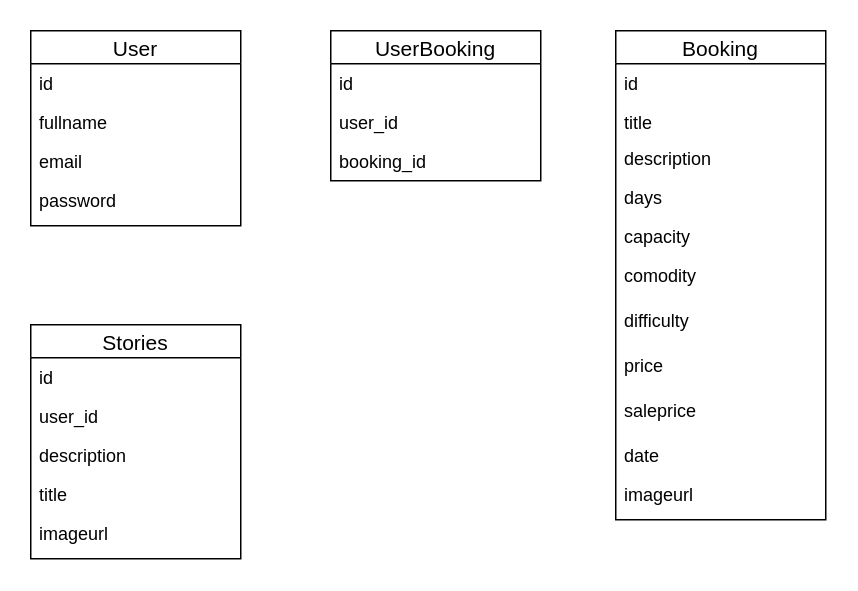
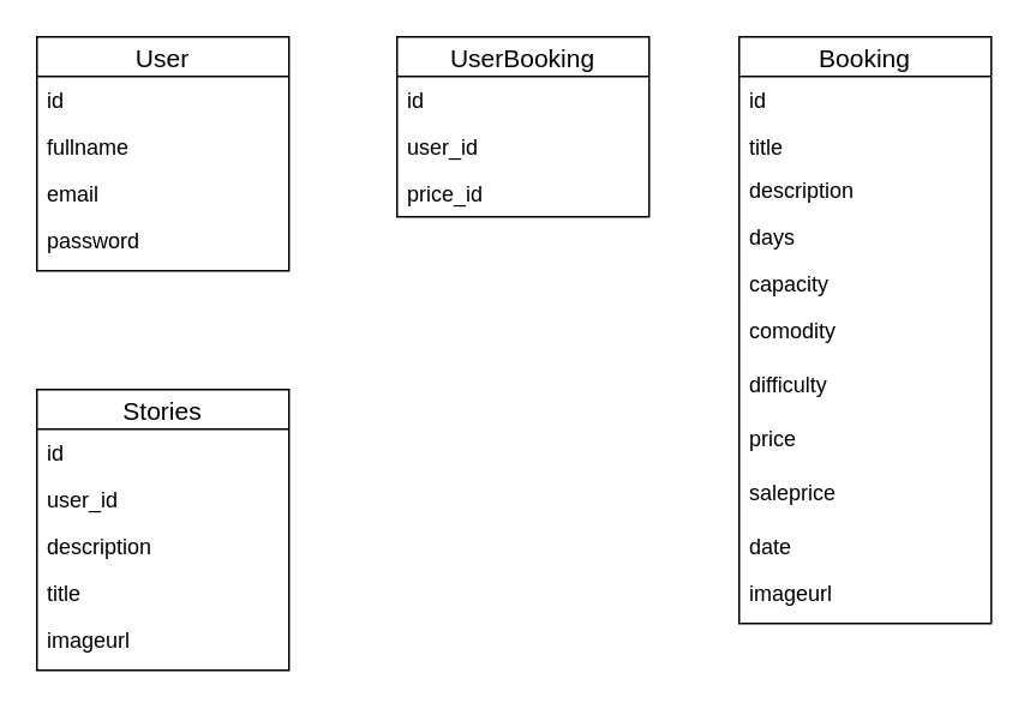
  <mxCell id="0" />
  <mxCell id="1" parent="0" />
  <mxCell id="2" value="Booking" style="swimlane;fontStyle=0;childLayout=stackLayout;horizontal=1;startSize=22;horizontalStack=0;resizeParent=1;resizeParentMax=0;resizeLast=0;collapsible=1;marginBottom=0;align=center;fontSize=14;" vertex="1" parent="1"><mxGeometry x="410" y="20" width="140" height="326" as="geometry" /></mxCell>
  <mxCell id="3" value="id" style="text;strokeColor=none;fillColor=none;spacingLeft=4;spacingRight=4;overflow=hidden;rotatable=0;points=[[0,0.5],[1,0.5]];portConstraint=eastwest;fontSize=12;" vertex="1" parent="2"><mxGeometry y="22" width="140" height="26" as="geometry" /></mxCell>
  <mxCell id="4" value="title" style="text;strokeColor=none;fillColor=none;spacingLeft=4;spacingRight=4;overflow=hidden;rotatable=0;points=[[0,0.5],[1,0.5]];portConstraint=eastwest;fontSize=12;" vertex="1" parent="2"><mxGeometry y="48" width="140" height="24" as="geometry" /></mxCell>
  <mxCell id="5" value="description" style="text;strokeColor=none;fillColor=none;spacingLeft=4;spacingRight=4;overflow=hidden;rotatable=0;points=[[0,0.5],[1,0.5]];portConstraint=eastwest;fontSize=12;" vertex="1" parent="2"><mxGeometry y="72" width="140" height="26" as="geometry" /></mxCell>
  <mxCell id="6" value="days" style="text;strokeColor=none;fillColor=none;spacingLeft=4;spacingRight=4;overflow=hidden;rotatable=0;points=[[0,0.5],[1,0.5]];portConstraint=eastwest;fontSize=12;" vertex="1" parent="2"><mxGeometry y="98" width="140" height="26" as="geometry" /></mxCell>
  <mxCell id="7" value="capacity" style="text;strokeColor=none;fillColor=none;spacingLeft=4;spacingRight=4;overflow=hidden;rotatable=0;points=[[0,0.5],[1,0.5]];portConstraint=eastwest;fontSize=12;" vertex="1" parent="2"><mxGeometry y="124" width="140" height="26" as="geometry" /></mxCell>
  <mxCell id="8" value="comodity" style="text;strokeColor=none;fillColor=none;spacingLeft=4;spacingRight=4;overflow=hidden;rotatable=0;points=[[0,0.5],[1,0.5]];portConstraint=eastwest;fontSize=12;" vertex="1" parent="2"><mxGeometry y="150" width="140" height="30" as="geometry" /></mxCell>
  <mxCell id="9" value="difficulty" style="text;strokeColor=none;fillColor=none;spacingLeft=4;spacingRight=4;overflow=hidden;rotatable=0;points=[[0,0.5],[1,0.5]];portConstraint=eastwest;fontSize=12;" vertex="1" parent="2"><mxGeometry y="180" width="140" height="30" as="geometry" /></mxCell>
  <mxCell id="10" value="price" style="text;strokeColor=none;fillColor=none;spacingLeft=4;spacingRight=4;overflow=hidden;rotatable=0;points=[[0,0.5],[1,0.5]];portConstraint=eastwest;fontSize=12;" vertex="1" parent="2"><mxGeometry y="210" width="140" height="30" as="geometry" /></mxCell>
  <mxCell id="11" value="saleprice" style="text;strokeColor=none;fillColor=none;spacingLeft=4;spacingRight=4;overflow=hidden;rotatable=0;points=[[0,0.5],[1,0.5]];portConstraint=eastwest;fontSize=12;" vertex="1" parent="2"><mxGeometry y="240" width="140" height="30" as="geometry" /></mxCell>
  <mxCell id="12" value="date" style="text;strokeColor=none;fillColor=none;spacingLeft=4;spacingRight=4;overflow=hidden;rotatable=0;points=[[0,0.5],[1,0.5]];portConstraint=eastwest;fontSize=12;" vertex="1" parent="2"><mxGeometry y="270" width="140" height="26" as="geometry" /></mxCell>
  <mxCell id="13" value="imageurl" style="text;strokeColor=none;fillColor=none;spacingLeft=4;spacingRight=4;overflow=hidden;rotatable=0;points=[[0,0.5],[1,0.5]];portConstraint=eastwest;fontSize=12;" vertex="1" parent="2"><mxGeometry y="296" width="140" height="30" as="geometry" /></mxCell>
  <mxCell id="14" value="User" style="swimlane;fontStyle=0;childLayout=stackLayout;horizontal=1;startSize=22;horizontalStack=0;resizeParent=1;resizeParentMax=0;resizeLast=0;collapsible=1;marginBottom=0;align=center;fontSize=14;" vertex="1" parent="1"><mxGeometry x="20" y="20" width="140" height="130" as="geometry" /></mxCell>
  <mxCell id="15" value="id" style="text;strokeColor=none;fillColor=none;spacingLeft=4;spacingRight=4;overflow=hidden;rotatable=0;points=[[0,0.5],[1,0.5]];portConstraint=eastwest;fontSize=12;" vertex="1" parent="14"><mxGeometry y="22" width="140" height="26" as="geometry" /></mxCell>
  <mxCell id="16" value="fullname" style="text;strokeColor=none;fillColor=none;spacingLeft=4;spacingRight=4;overflow=hidden;rotatable=0;points=[[0,0.5],[1,0.5]];portConstraint=eastwest;fontSize=12;" vertex="1" parent="14"><mxGeometry y="48" width="140" height="26" as="geometry" /></mxCell>
  <mxCell id="17" value="email" style="text;strokeColor=none;fillColor=none;spacingLeft=4;spacingRight=4;overflow=hidden;rotatable=0;points=[[0,0.5],[1,0.5]];portConstraint=eastwest;fontSize=12;" vertex="1" parent="14"><mxGeometry y="74" width="140" height="26" as="geometry" /></mxCell>
  <mxCell id="18" value="password" style="text;strokeColor=none;fillColor=none;spacingLeft=4;spacingRight=4;overflow=hidden;rotatable=0;points=[[0,0.5],[1,0.5]];portConstraint=eastwest;fontSize=12;" vertex="1" parent="14"><mxGeometry y="100" width="140" height="30" as="geometry" /></mxCell>
  <mxCell id="19" value="UserBooking" style="swimlane;fontStyle=0;childLayout=stackLayout;horizontal=1;startSize=22;horizontalStack=0;resizeParent=1;resizeParentMax=0;resizeLast=0;collapsible=1;marginBottom=0;align=center;fontSize=14;" vertex="1" parent="1"><mxGeometry x="220" y="20" width="140" height="100" as="geometry" /></mxCell>
  <mxCell id="20" value="id" style="text;strokeColor=none;fillColor=none;spacingLeft=4;spacingRight=4;overflow=hidden;rotatable=0;points=[[0,0.5],[1,0.5]];portConstraint=eastwest;fontSize=12;" vertex="1" parent="19"><mxGeometry y="22" width="140" height="26" as="geometry" /></mxCell>
  <mxCell id="21" value="user_id" style="text;strokeColor=none;fillColor=none;spacingLeft=4;spacingRight=4;overflow=hidden;rotatable=0;points=[[0,0.5],[1,0.5]];portConstraint=eastwest;fontSize=12;" vertex="1" parent="19"><mxGeometry y="48" width="140" height="26" as="geometry" /></mxCell>
- <mxCell id="22" value="booking_id" style="text;strokeColor=none;fillColor=none;spacingLeft=4;spacingRight=4;overflow=hidden;rotatable=0;points=[[0,0.5],[1,0.5]];portConstraint=eastwest;fontSize=12;" vertex="1" parent="19"><mxGeometry y="74" width="140" height="26" as="geometry" /></mxCell>
+ <mxCell id="22" value="price_id" style="text;strokeColor=none;fillColor=none;spacingLeft=4;spacingRight=4;overflow=hidden;rotatable=0;points=[[0,0.5],[1,0.5]];portConstraint=eastwest;fontSize=12;" vertex="1" parent="19"><mxGeometry y="74" width="140" height="26" as="geometry" /></mxCell>
  <mxCell id="23" value="Stories" style="swimlane;fontStyle=0;childLayout=stackLayout;horizontal=1;startSize=22;horizontalStack=0;resizeParent=1;resizeParentMax=0;resizeLast=0;collapsible=1;marginBottom=0;align=center;fontSize=14;" vertex="1" parent="1"><mxGeometry x="20" y="216" width="140" height="156" as="geometry" /></mxCell>
  <mxCell id="24" value="id" style="text;strokeColor=none;fillColor=none;spacingLeft=4;spacingRight=4;overflow=hidden;rotatable=0;points=[[0,0.5],[1,0.5]];portConstraint=eastwest;fontSize=12;" vertex="1" parent="23"><mxGeometry y="22" width="140" height="26" as="geometry" /></mxCell>
  <mxCell id="25" value="user_id" style="text;strokeColor=none;fillColor=none;spacingLeft=4;spacingRight=4;overflow=hidden;rotatable=0;points=[[0,0.5],[1,0.5]];portConstraint=eastwest;fontSize=12;" vertex="1" parent="23"><mxGeometry y="48" width="140" height="26" as="geometry" /></mxCell>
  <mxCell id="26" value="description" style="text;strokeColor=none;fillColor=none;spacingLeft=4;spacingRight=4;overflow=hidden;rotatable=0;points=[[0,0.5],[1,0.5]];portConstraint=eastwest;fontSize=12;" vertex="1" parent="23"><mxGeometry y="74" width="140" height="26" as="geometry" /></mxCell>
  <mxCell id="27" value="title" style="text;strokeColor=none;fillColor=none;spacingLeft=4;spacingRight=4;overflow=hidden;rotatable=0;points=[[0,0.5],[1,0.5]];portConstraint=eastwest;fontSize=12;" vertex="1" parent="23"><mxGeometry y="100" width="140" height="26" as="geometry" /></mxCell>
  <mxCell id="28" value="imageurl" style="text;strokeColor=none;fillColor=none;spacingLeft=4;spacingRight=4;overflow=hidden;rotatable=0;points=[[0,0.5],[1,0.5]];portConstraint=eastwest;fontSize=12;" vertex="1" parent="23"><mxGeometry y="126" width="140" height="30" as="geometry" /></mxCell>
